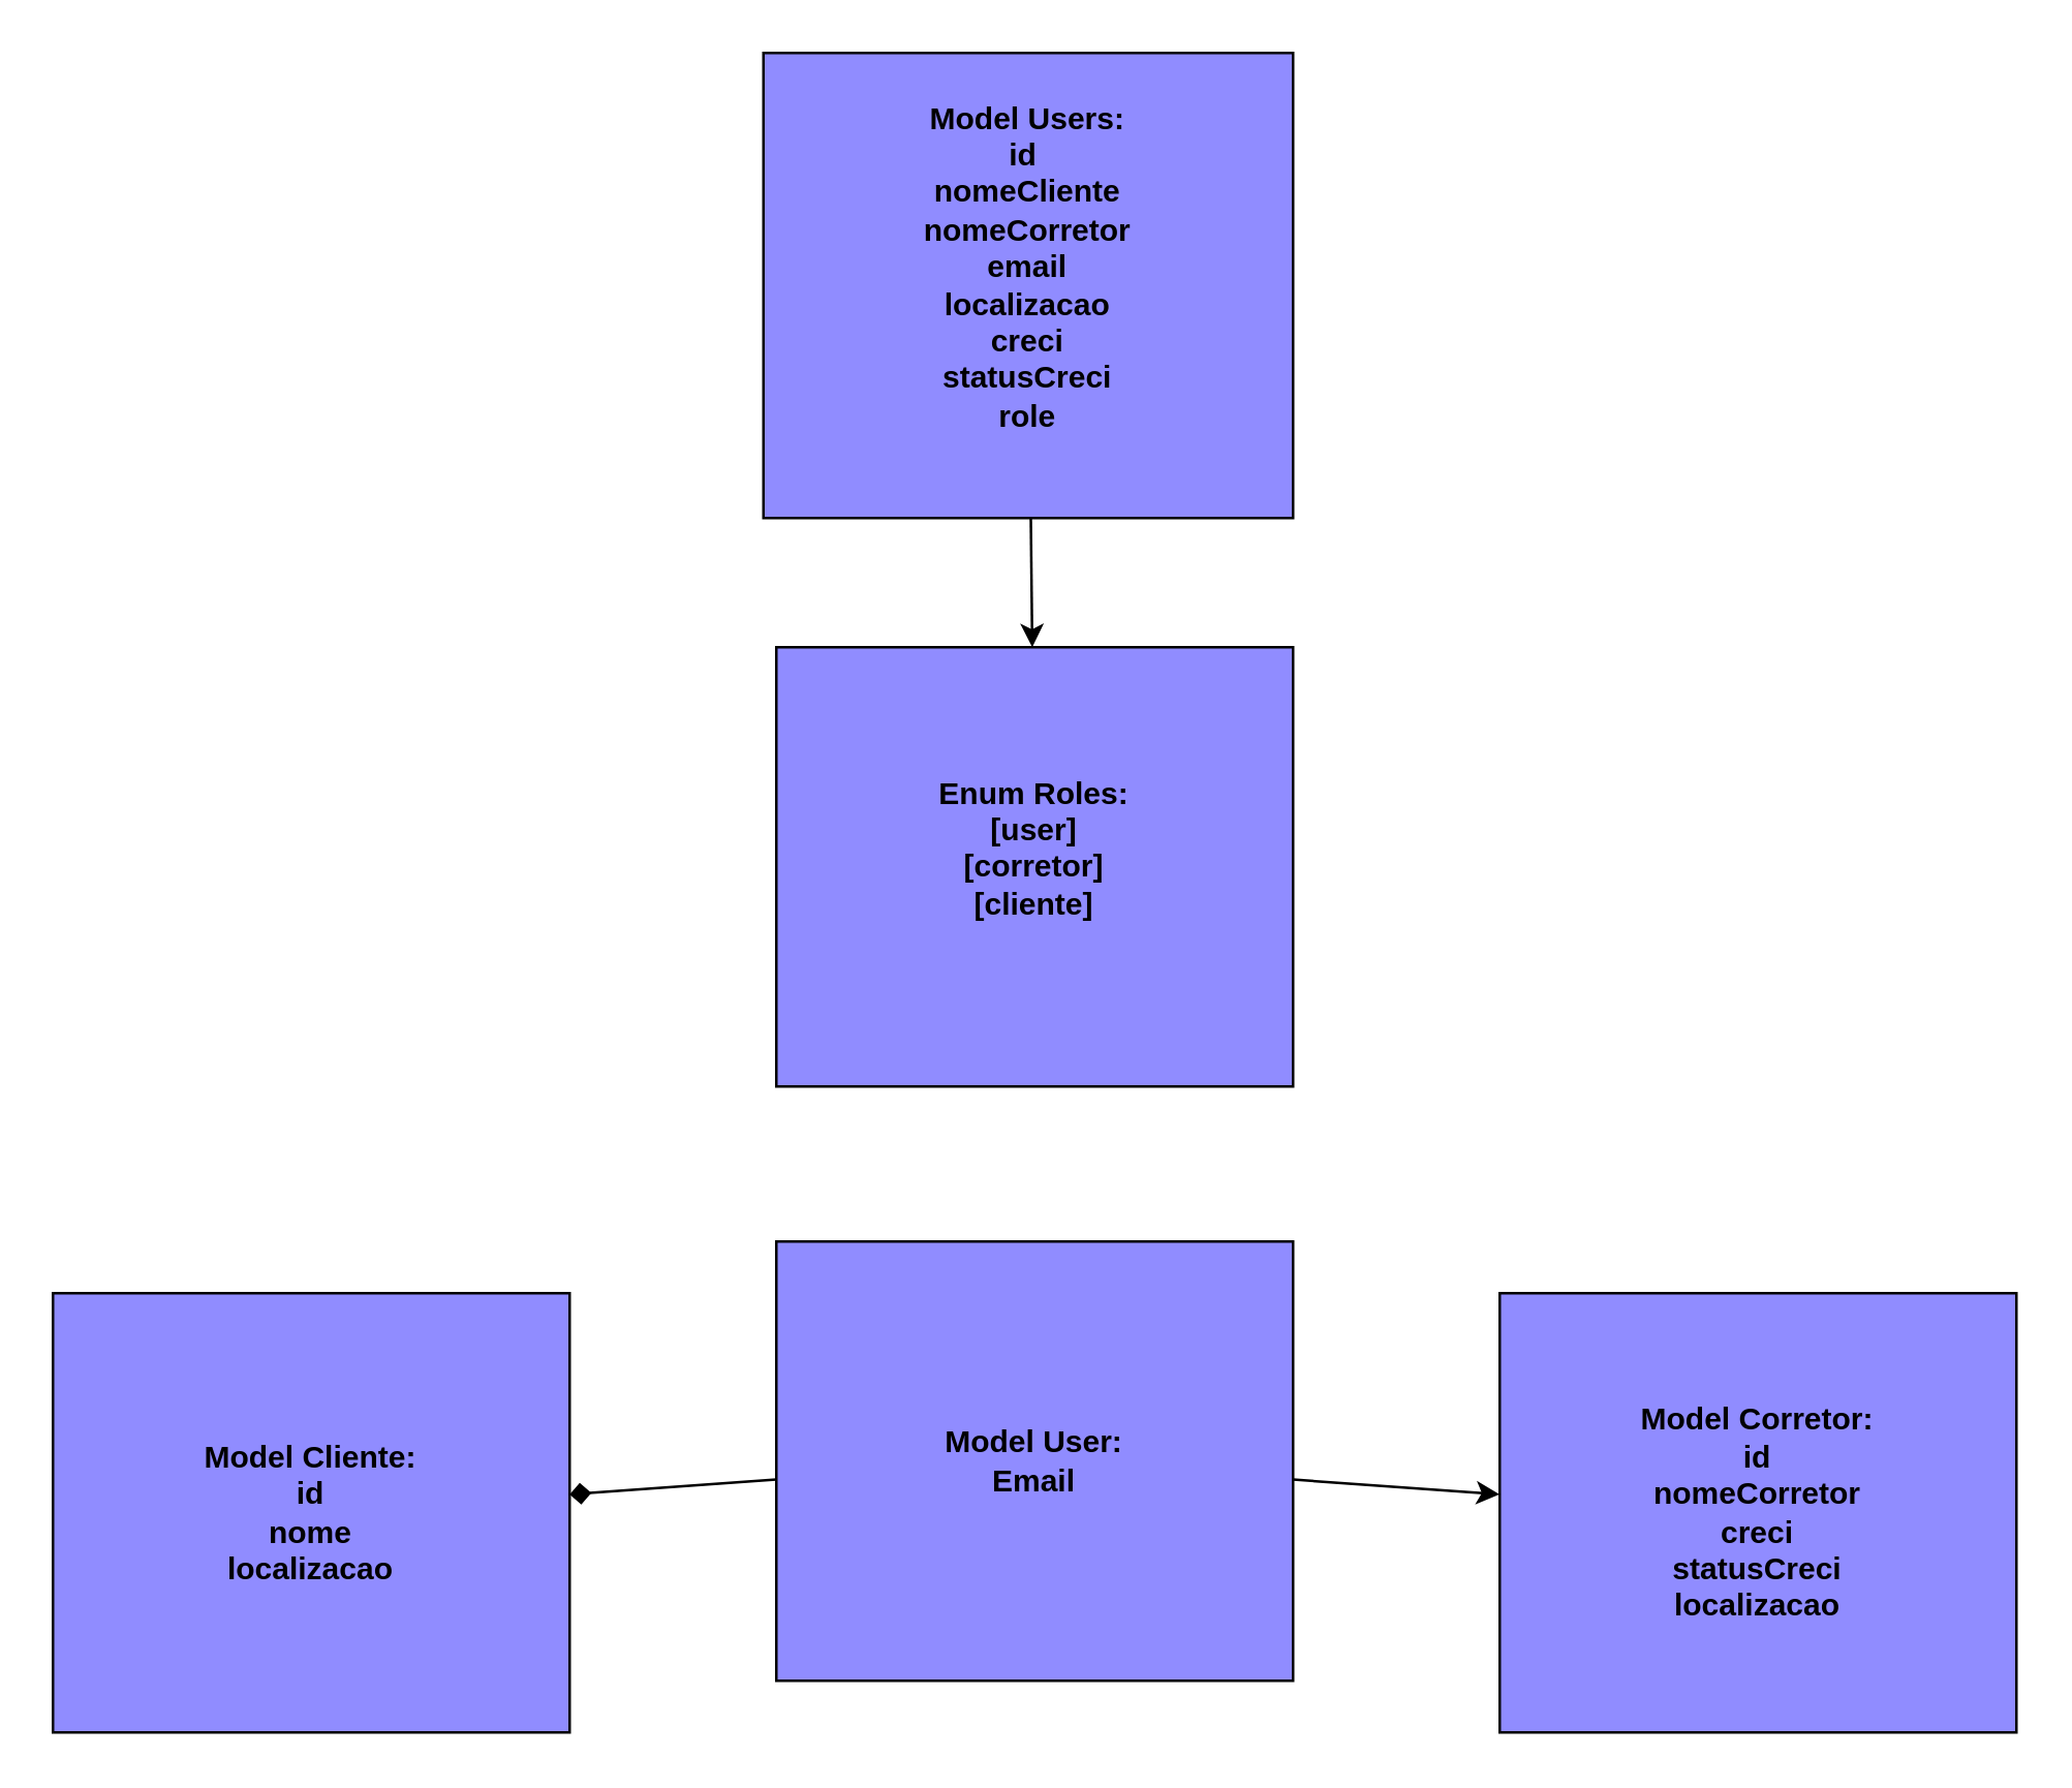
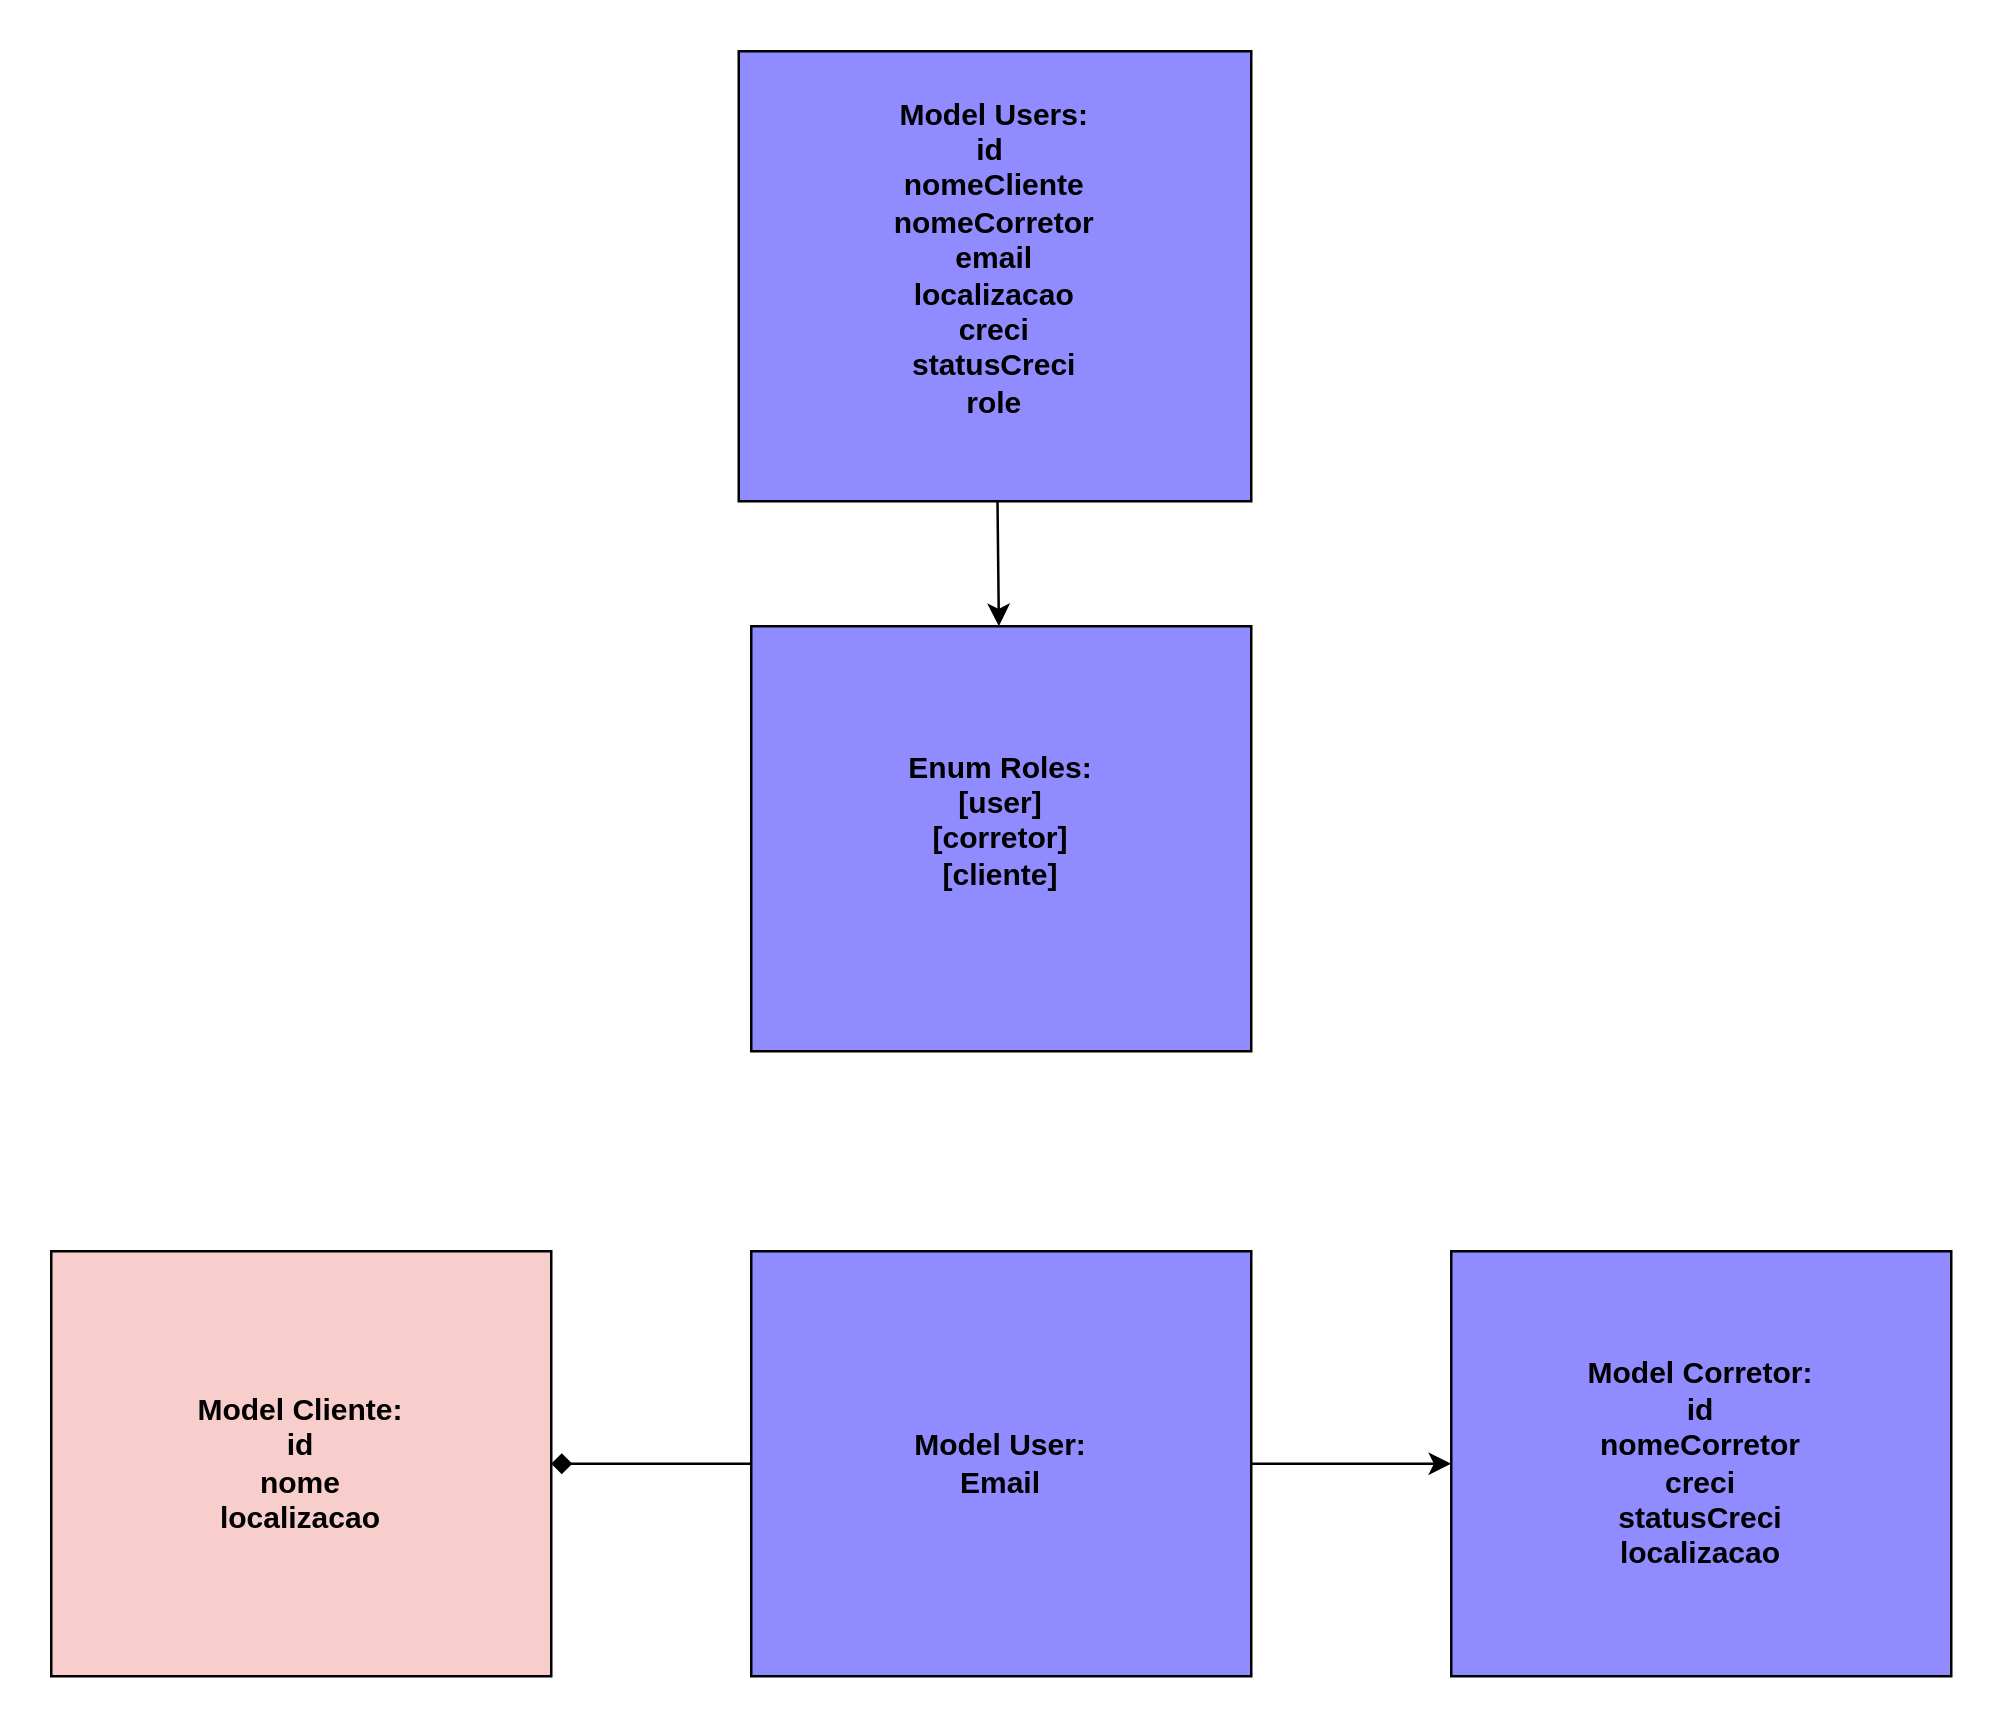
  <mxCell id="0" />
  <mxCell id="1" parent="0" />
  <mxCell id="2" value="" style="edgeStyle=none;html=1;" parent="1" source="3" target="4" edge="1"><mxGeometry relative="1" as="geometry" /></mxCell>
  <mxCell id="3" value="&lt;h4&gt;Model Users:&lt;br&gt;id&amp;nbsp;&lt;br&gt;nomeCliente&lt;br&gt;nomeCorretor&lt;br&gt;email&lt;br&gt;localizacao&lt;br&gt;creci&lt;br&gt;statusCreci&lt;br&gt;role&lt;br&gt;&lt;br&gt;&lt;/h4&gt;" style="rounded=0;whiteSpace=wrap;html=1;fillColor=#908CFF;" parent="1" vertex="1"><mxGeometry x="295" y="20" width="205" height="180" as="geometry" /></mxCell>
  <mxCell id="4" value="&lt;h4&gt;Enum Roles:&lt;br&gt;[user]&lt;br&gt;[corretor]&lt;br&gt;[cliente]&lt;br&gt;&lt;br&gt;&lt;/h4&gt;" style="rounded=0;whiteSpace=wrap;html=1;fillColor=#908CFF;" parent="1" vertex="1"><mxGeometry x="300" y="250" width="200" height="170" as="geometry" /></mxCell>
  <mxCell id="5" value="&lt;h4&gt;Model Corretor:&lt;br&gt;id&lt;br&gt;nomeCorretor&lt;br&gt;creci&lt;br&gt;statusCreci&lt;br&gt;localizacao&lt;br&gt;&lt;/h4&gt;" style="rounded=0;whiteSpace=wrap;html=1;fillColor=#908CFF;" parent="1" vertex="1"><mxGeometry x="580" y="500" width="200" height="170" as="geometry" /></mxCell>
- <mxCell id="6" value="&lt;h4&gt;Model Cliente:&lt;br&gt;id&lt;br&gt;nome&lt;br&gt;localizacao&lt;br&gt;&lt;/h4&gt;" style="rounded=0;whiteSpace=wrap;html=1;fillColor=#908CFF;" parent="1" vertex="1"><mxGeometry x="20" y="500" width="200" height="170" as="geometry" /></mxCell>
+ <mxCell id="6" value="&lt;h4&gt;Model Cliente:&lt;br&gt;id&lt;br&gt;nome&lt;br&gt;localizacao&lt;br&gt;&lt;/h4&gt;" style="rounded=0;whiteSpace=wrap;html=1;fillColor=#f8cecc;" parent="1" vertex="1"><mxGeometry x="20" y="500" width="200" height="170" as="geometry" /></mxCell>
  <mxCell id="7" value="" style="edgeStyle=none;html=1;endArrow=diamond;" parent="1" source="9" target="6" edge="1"><mxGeometry relative="1" as="geometry" /></mxCell>
  <mxCell id="8" value="" style="edgeStyle=none;html=1;" parent="1" source="9" target="5" edge="1"><mxGeometry relative="1" as="geometry" /></mxCell>
- <mxCell id="9" value="&lt;h4&gt;Model User:&lt;br&gt;Email&lt;/h4&gt;" style="rounded=0;whiteSpace=wrap;html=1;fillColor=#908CFF;" parent="1" vertex="1"><mxGeometry x="300" y="480" width="200" height="170" as="geometry" /></mxCell>
+ <mxCell id="9" value="&lt;h4&gt;Model User:&lt;br&gt;Email&lt;/h4&gt;" style="rounded=0;whiteSpace=wrap;html=1;fillColor=#908CFF;" parent="1" vertex="1"><mxGeometry x="300" y="500" width="200" height="170" as="geometry" /></mxCell>
